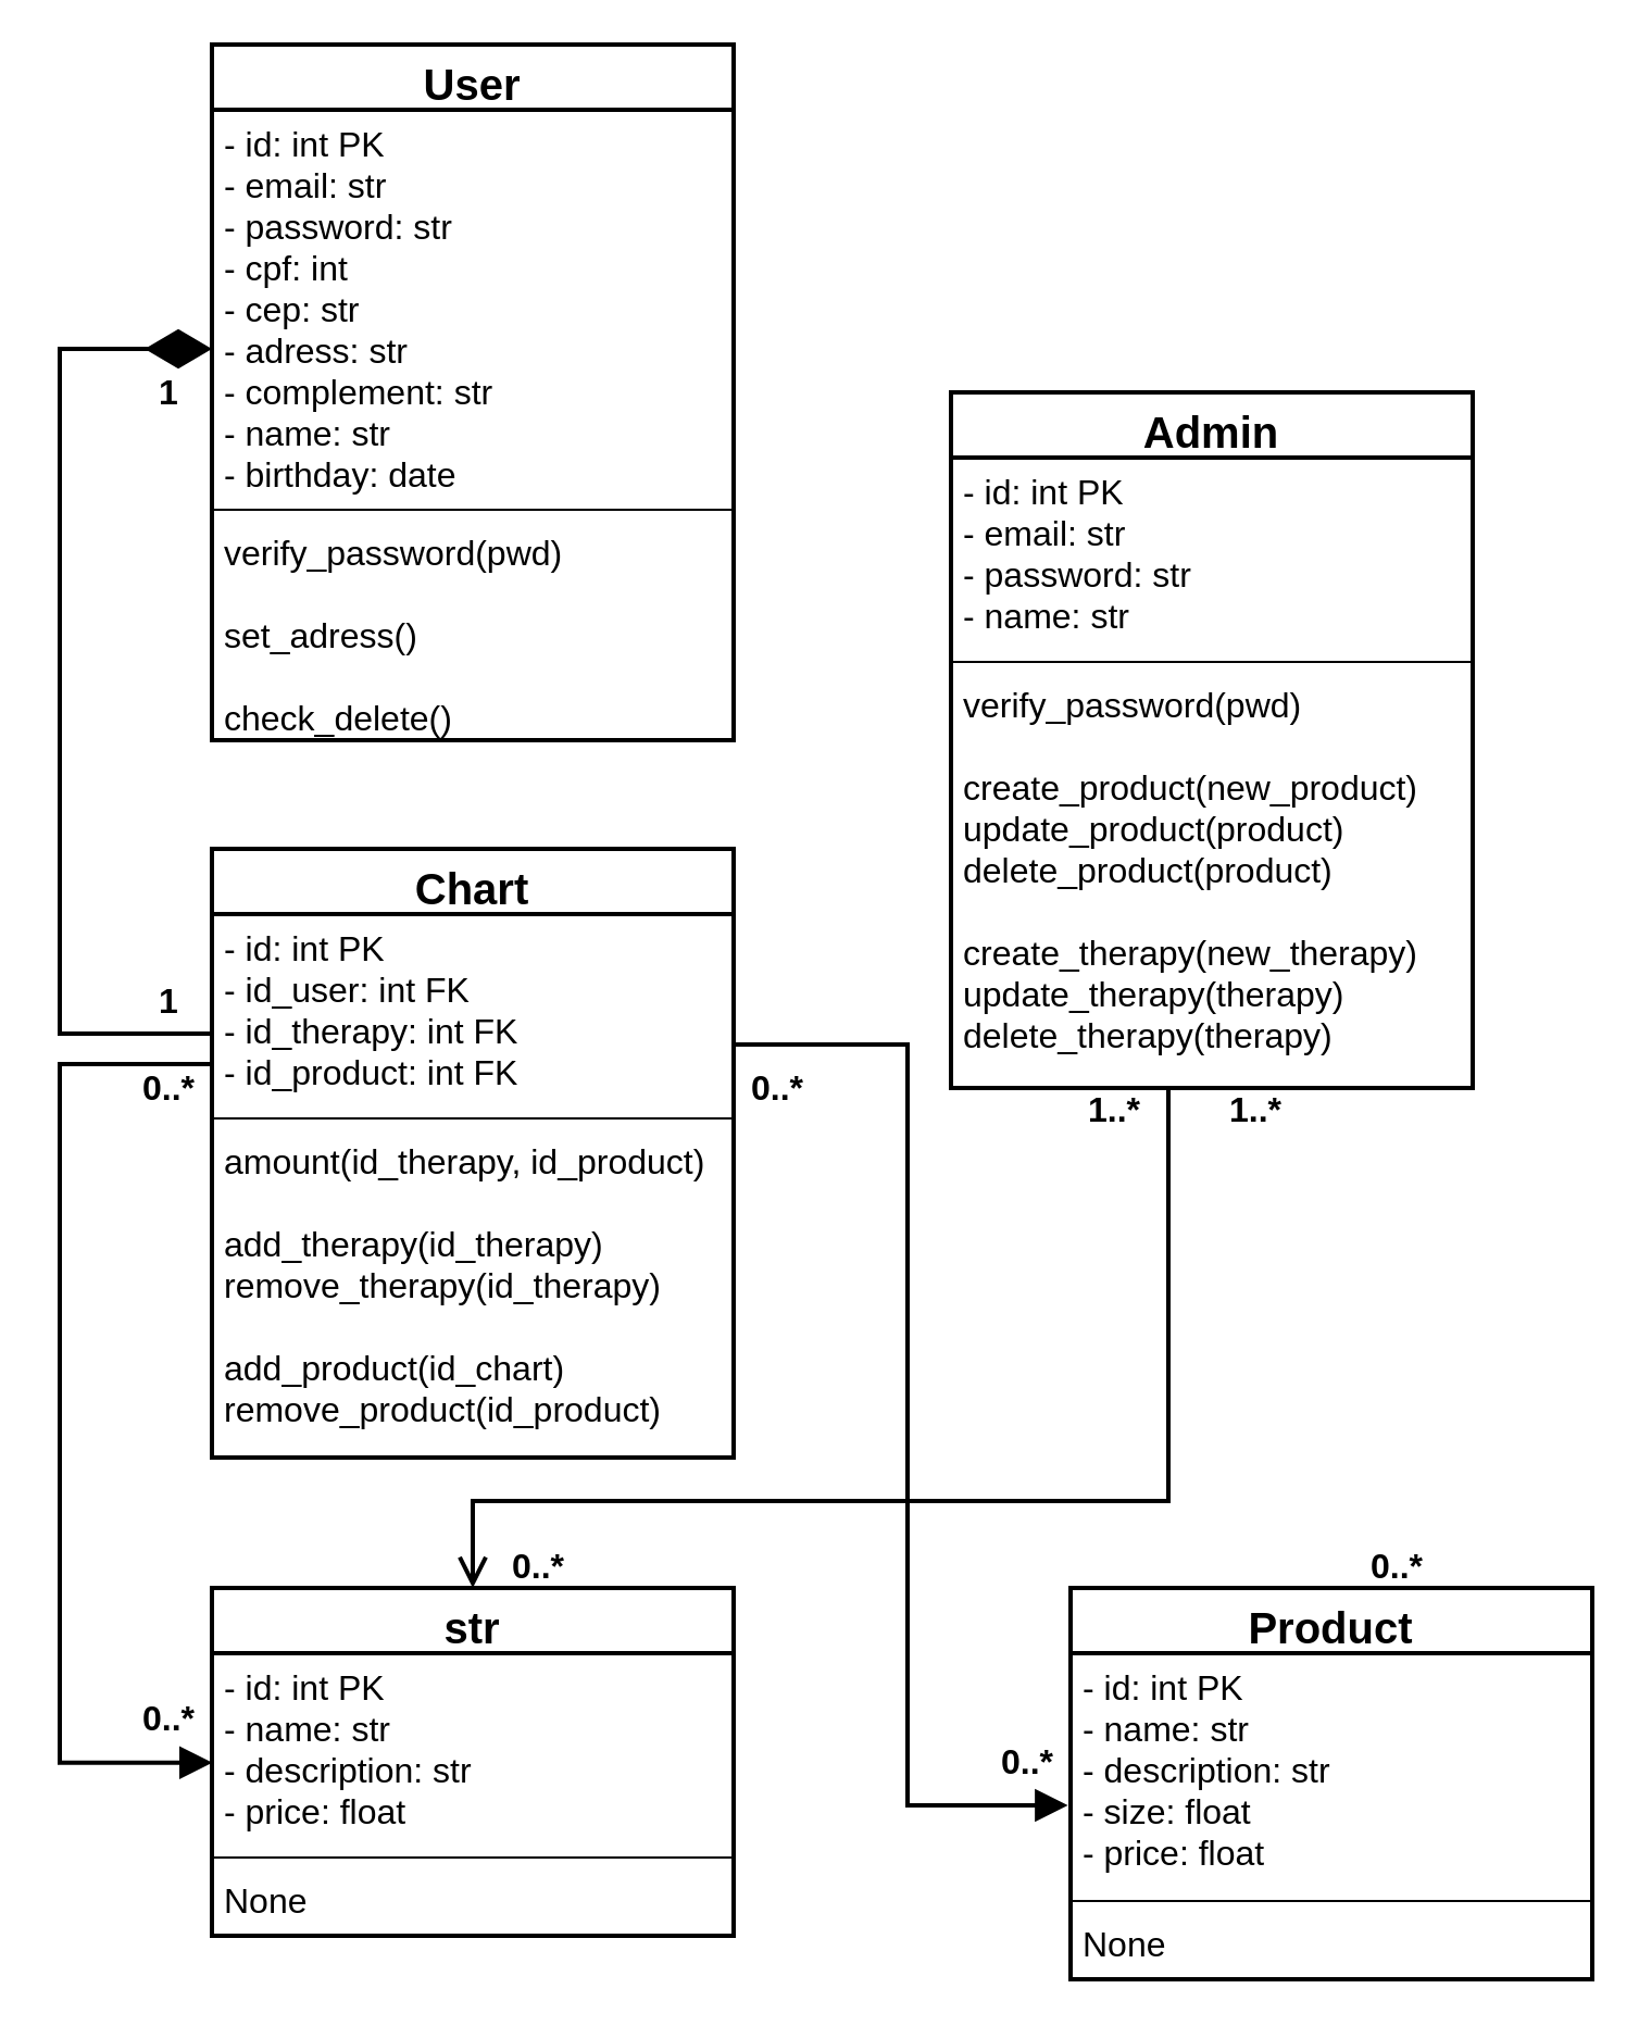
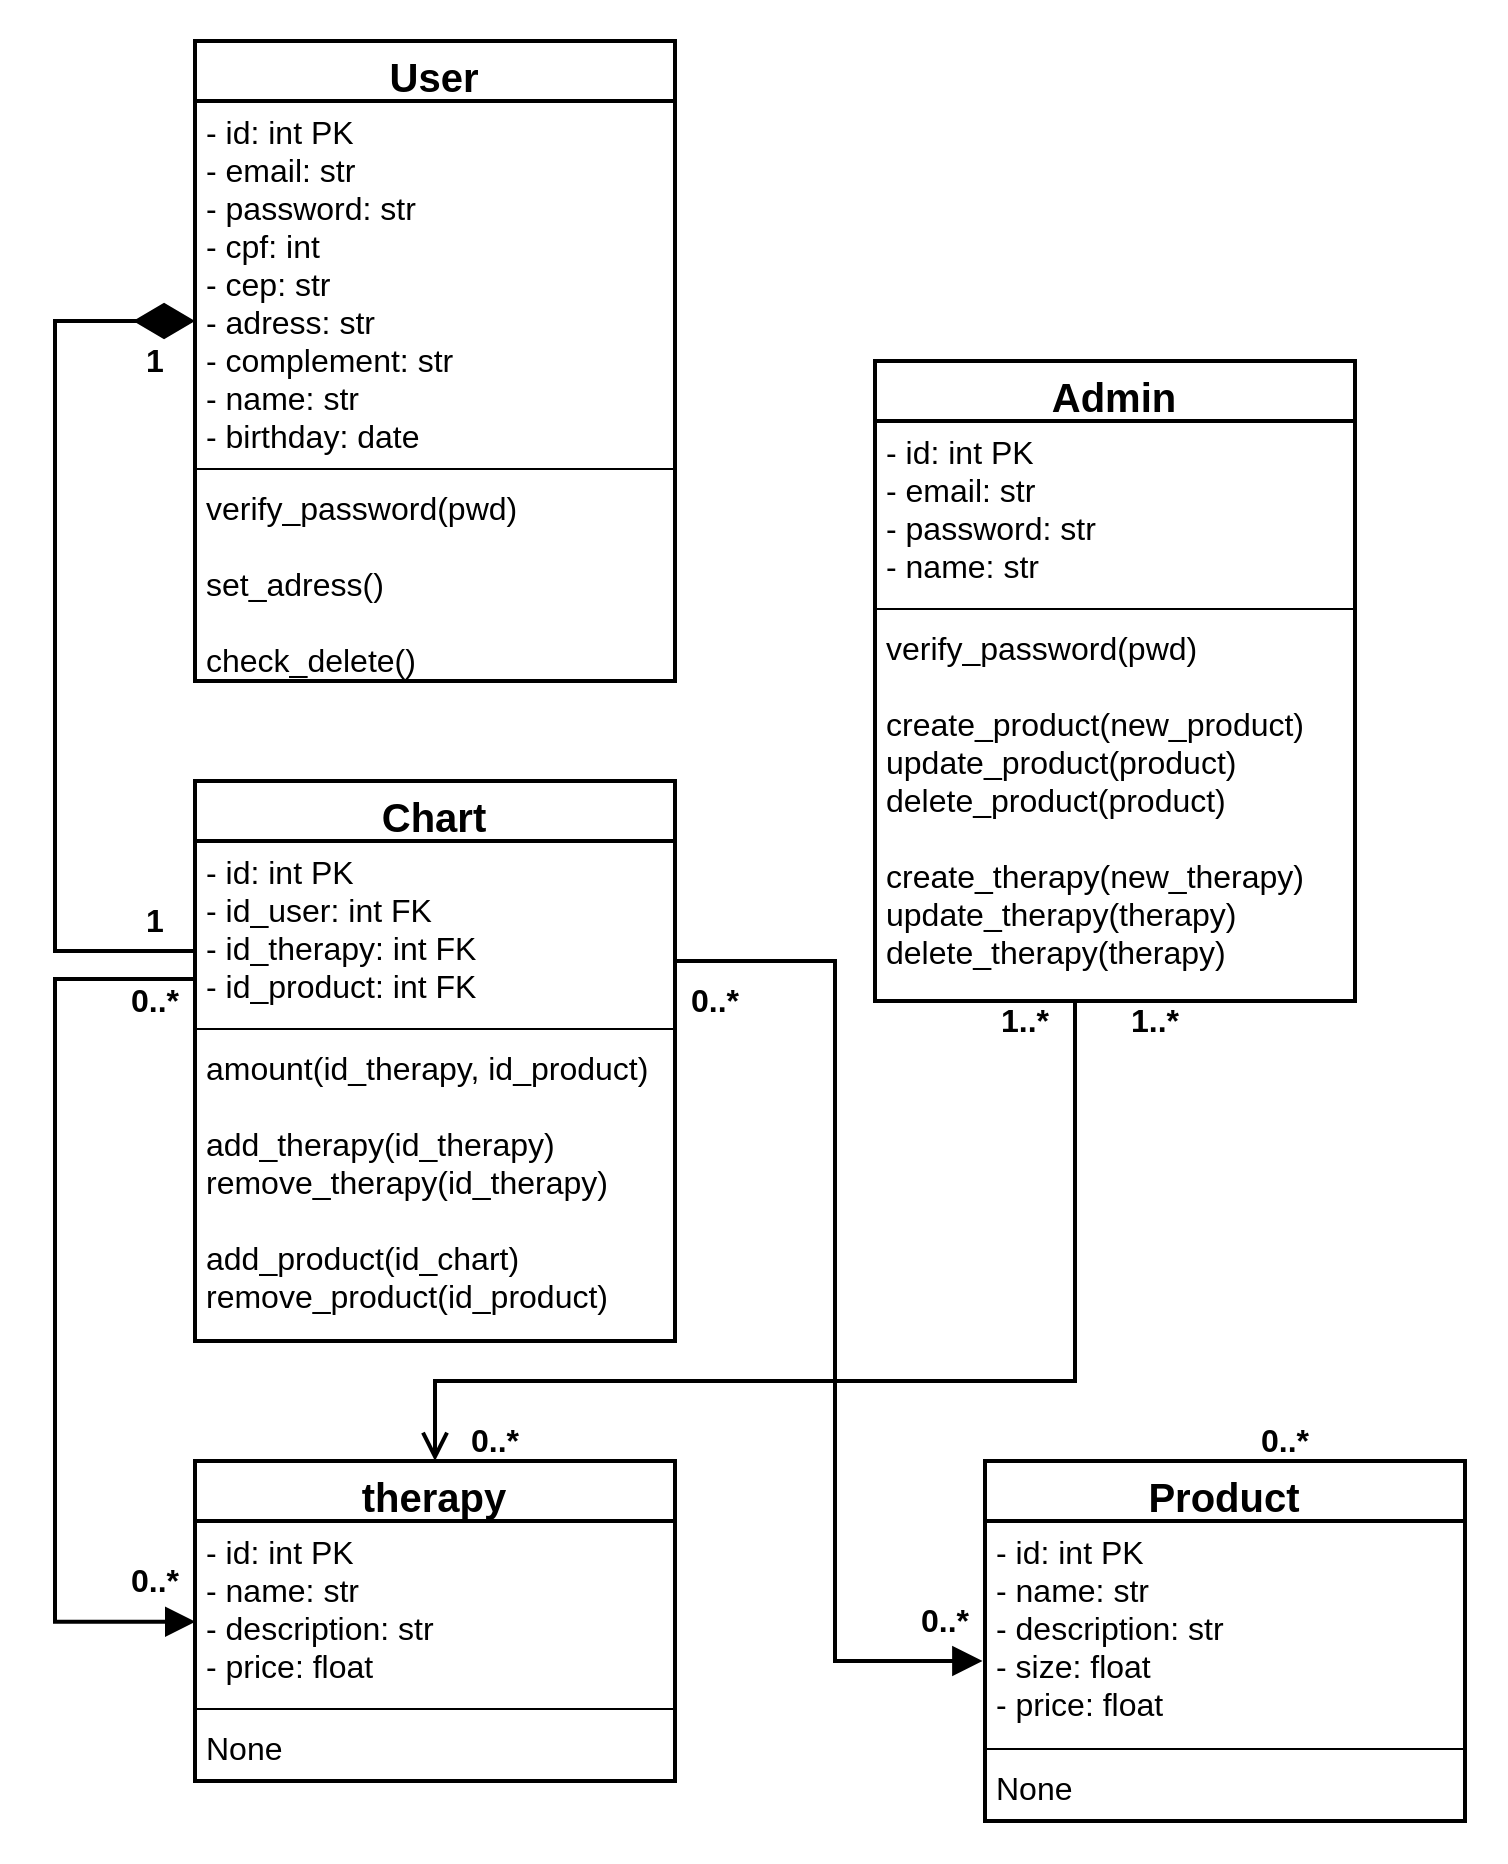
  <mxCell id="0" />
  <mxCell id="1" parent="0" />
  <mxCell id="2" value="User" style="swimlane;fontStyle=1;align=center;verticalAlign=top;childLayout=stackLayout;horizontal=1;startSize=30;horizontalStack=0;resizeParent=1;resizeParentMax=0;resizeLast=0;collapsible=1;marginBottom=0;strokeWidth=2;fontSize=20;" parent="1" vertex="1"><mxGeometry x="90" y="20" width="240" height="320" as="geometry" /></mxCell>
  <mxCell id="3" value="- id: int PK&#10;- email: str&#10;- password: str&#10;- cpf: int&#10;- cep: str&#10;- adress: str&#10;- complement: str&#10;- name: str&#10;- birthday: date" style="text;strokeColor=none;fillColor=none;align=left;verticalAlign=top;spacingLeft=4;spacingRight=4;overflow=hidden;rotatable=0;points=[[0,0.5],[1,0.5]];portConstraint=eastwest;fontSize=16;" parent="2" vertex="1"><mxGeometry y="30" width="240" height="180" as="geometry" /></mxCell>
  <mxCell id="4" value="" style="line;strokeWidth=1;fillColor=none;align=left;verticalAlign=middle;spacingTop=-1;spacingLeft=3;spacingRight=3;rotatable=0;labelPosition=right;points=[];portConstraint=eastwest;" parent="2" vertex="1"><mxGeometry y="210" width="240" height="8" as="geometry" /></mxCell>
  <mxCell id="5" value="verify_password(pwd)&#10;&#10;set_adress()&#10;&#10;check_delete()" style="text;strokeColor=none;fillColor=none;align=left;verticalAlign=top;spacingLeft=4;spacingRight=4;overflow=hidden;rotatable=0;points=[[0,0.5],[1,0.5]];portConstraint=eastwest;fontSize=16;" parent="2" vertex="1"><mxGeometry y="218" width="240" height="102" as="geometry" /></mxCell>
  <mxCell id="6" style="edgeStyle=orthogonalEdgeStyle;rounded=0;orthogonalLoop=1;jettySize=auto;html=1;entryX=0.5;entryY=0;entryDx=0;entryDy=0;endArrow=open;endFill=1;endSize=10;strokeWidth=2;fontSize=16;" edge="1" parent="1" source="7" target="15"><mxGeometry relative="1" as="geometry"><Array as="points"><mxPoint x="530" y="690" /><mxPoint x="210" y="690" /></Array></mxGeometry></mxCell>
  <mxCell id="7" value="Admin" style="swimlane;fontStyle=1;align=center;verticalAlign=top;childLayout=stackLayout;horizontal=1;startSize=30;horizontalStack=0;resizeParent=1;resizeParentMax=0;resizeLast=0;collapsible=1;marginBottom=0;strokeWidth=2;fontSize=20;" parent="1" vertex="1"><mxGeometry x="430" y="180" width="240" height="320" as="geometry" /></mxCell>
  <mxCell id="8" value="- id: int PK&#10;- email: str&#10;- password: str&#10;- name: str" style="text;strokeColor=none;fillColor=none;align=left;verticalAlign=top;spacingLeft=4;spacingRight=4;overflow=hidden;rotatable=0;points=[[0,0.5],[1,0.5]];portConstraint=eastwest;fontSize=16;" parent="7" vertex="1"><mxGeometry y="30" width="240" height="90" as="geometry" /></mxCell>
  <mxCell id="9" value="" style="line;strokeWidth=1;fillColor=none;align=left;verticalAlign=middle;spacingTop=-1;spacingLeft=3;spacingRight=3;rotatable=0;labelPosition=right;points=[];portConstraint=eastwest;" parent="7" vertex="1"><mxGeometry y="120" width="240" height="8" as="geometry" /></mxCell>
  <mxCell id="10" value="verify_password(pwd)&#10;&#10;create_product(new_product)&#10;update_product(product)&#10;delete_product(product)&#10;&#10;create_therapy(new_therapy)&#10;update_therapy(therapy)&#10;delete_therapy(therapy)&#10;&#10;" style="text;strokeColor=none;fillColor=none;align=left;verticalAlign=top;spacingLeft=4;spacingRight=4;overflow=hidden;rotatable=0;points=[[0,0.5],[1,0.5]];portConstraint=eastwest;fontSize=16;" parent="7" vertex="1"><mxGeometry y="128" width="240" height="192" as="geometry" /></mxCell>
  <mxCell id="11" value="Product" style="swimlane;fontStyle=1;align=center;verticalAlign=top;childLayout=stackLayout;horizontal=1;startSize=30;horizontalStack=0;resizeParent=1;resizeParentMax=0;resizeLast=0;collapsible=1;marginBottom=0;strokeWidth=2;fontSize=20;" parent="1" vertex="1"><mxGeometry x="485" y="730" width="240" height="180" as="geometry" /></mxCell>
  <mxCell id="12" value="- id: int PK&#10;- name: str&#10;- description: str&#10;- size: float&#10;- price: float" style="text;strokeColor=none;fillColor=none;align=left;verticalAlign=top;spacingLeft=4;spacingRight=4;overflow=hidden;rotatable=0;points=[[0,0.5],[1,0.5]];portConstraint=eastwest;fontSize=16;" parent="11" vertex="1"><mxGeometry y="30" width="240" height="110" as="geometry" /></mxCell>
  <mxCell id="13" value="" style="line;strokeWidth=1;fillColor=none;align=left;verticalAlign=middle;spacingTop=-1;spacingLeft=3;spacingRight=3;rotatable=0;labelPosition=right;points=[];portConstraint=eastwest;" parent="11" vertex="1"><mxGeometry y="140" width="240" height="8" as="geometry" /></mxCell>
  <mxCell id="14" value="None" style="text;strokeColor=none;fillColor=none;align=left;verticalAlign=top;spacingLeft=4;spacingRight=4;overflow=hidden;rotatable=0;points=[[0,0.5],[1,0.5]];portConstraint=eastwest;fontSize=16;" parent="11" vertex="1"><mxGeometry y="148" width="240" height="32" as="geometry" /></mxCell>
- <mxCell id="15" value="str" style="swimlane;fontStyle=1;align=center;verticalAlign=top;childLayout=stackLayout;horizontal=1;startSize=30;horizontalStack=0;resizeParent=1;resizeParentMax=0;resizeLast=0;collapsible=1;marginBottom=0;strokeWidth=2;fontSize=20;" parent="1" vertex="1"><mxGeometry x="90" y="730" width="240" height="160" as="geometry" /></mxCell>
+ <mxCell id="15" value="therapy" style="swimlane;fontStyle=1;align=center;verticalAlign=top;childLayout=stackLayout;horizontal=1;startSize=30;horizontalStack=0;resizeParent=1;resizeParentMax=0;resizeLast=0;collapsible=1;marginBottom=0;strokeWidth=2;fontSize=20;" parent="1" vertex="1"><mxGeometry x="90" y="730" width="240" height="160" as="geometry" /></mxCell>
  <mxCell id="16" value="- id: int PK&#10;- name: str&#10;- description: str&#10;- price: float&#10;" style="text;strokeColor=none;fillColor=none;align=left;verticalAlign=top;spacingLeft=4;spacingRight=4;overflow=hidden;rotatable=0;points=[[0,0.5],[1,0.5]];portConstraint=eastwest;fontSize=16;" parent="15" vertex="1"><mxGeometry y="30" width="240" height="90" as="geometry" /></mxCell>
  <mxCell id="17" value="" style="line;strokeWidth=1;fillColor=none;align=left;verticalAlign=middle;spacingTop=-1;spacingLeft=3;spacingRight=3;rotatable=0;labelPosition=right;points=[];portConstraint=eastwest;" parent="15" vertex="1"><mxGeometry y="120" width="240" height="8" as="geometry" /></mxCell>
  <mxCell id="18" value="None" style="text;strokeColor=none;fillColor=none;align=left;verticalAlign=top;spacingLeft=4;spacingRight=4;overflow=hidden;rotatable=0;points=[[0,0.5],[1,0.5]];portConstraint=eastwest;fontSize=16;" parent="15" vertex="1"><mxGeometry y="128" width="240" height="32" as="geometry" /></mxCell>
  <mxCell id="19" value="Chart" style="swimlane;fontStyle=1;align=center;verticalAlign=top;childLayout=stackLayout;horizontal=1;startSize=30;horizontalStack=0;resizeParent=1;resizeParentMax=0;resizeLast=0;collapsible=1;marginBottom=0;strokeWidth=2;fontSize=20;" parent="1" vertex="1"><mxGeometry x="90" y="390" width="240" height="280" as="geometry" /></mxCell>
  <mxCell id="20" value="- id: int PK&#10;- id_user: int FK&#10;- id_therapy: int FK&#10;- id_product: int FK" style="text;strokeColor=none;fillColor=none;align=left;verticalAlign=top;spacingLeft=4;spacingRight=4;overflow=hidden;rotatable=0;points=[[0,0.5],[1,0.5]];portConstraint=eastwest;fontSize=16;" parent="19" vertex="1"><mxGeometry y="30" width="240" height="90" as="geometry" /></mxCell>
  <mxCell id="21" value="" style="line;strokeWidth=1;fillColor=none;align=left;verticalAlign=middle;spacingTop=-1;spacingLeft=3;spacingRight=3;rotatable=0;labelPosition=right;points=[];portConstraint=eastwest;" parent="19" vertex="1"><mxGeometry y="120" width="240" height="8" as="geometry" /></mxCell>
  <mxCell id="22" value="amount(id_therapy, id_product)&#10;&#10;add_therapy(id_therapy)&#10;remove_therapy(id_therapy)&#10;&#10;add_product(id_chart)&#10;remove_product(id_product)" style="text;strokeColor=none;fillColor=none;align=left;verticalAlign=top;spacingLeft=4;spacingRight=4;overflow=hidden;rotatable=0;points=[[0,0.5],[1,0.5]];portConstraint=eastwest;fontSize=16;" parent="19" vertex="1"><mxGeometry y="128" width="240" height="152" as="geometry" /></mxCell>
  <mxCell id="23" style="edgeStyle=orthogonalEdgeStyle;rounded=0;orthogonalLoop=1;jettySize=auto;html=1;entryX=0;entryY=0.611;entryDx=0;entryDy=0;entryPerimeter=0;strokeWidth=2;endSize=25;endArrow=diamondThin;endFill=1;" edge="1" parent="1" source="20" target="3"><mxGeometry relative="1" as="geometry"><Array as="points"><mxPoint y="475" x="20" /><mxPoint y="160" x="20" /></Array></mxGeometry></mxCell>
  <mxCell id="24" style="edgeStyle=orthogonalEdgeStyle;rounded=0;orthogonalLoop=1;jettySize=auto;html=1;strokeWidth=2;endSize=10;exitX=0;exitY=0.627;exitDx=0;exitDy=0;exitPerimeter=0;entryX=0.001;entryY=0.56;entryDx=0;entryDy=0;entryPerimeter=0;endArrow=block;endFill=1;" edge="1" parent="1" source="20" target="16"><mxGeometry relative="1" as="geometry"><mxPoint x="50" y="740" as="targetPoint" /><Array as="points"><mxPoint y="489" x="20" /><mxPoint y="810" x="20" /></Array></mxGeometry></mxCell>
  <mxCell id="25" style="edgeStyle=orthogonalEdgeStyle;rounded=0;orthogonalLoop=1;jettySize=auto;html=1;strokeWidth=2;endSize=10;exitX=1;exitY=0.5;exitDx=0;exitDy=0;endArrow=block;endFill=1;entryX=-0.005;entryY=0.636;entryDx=0;entryDy=0;entryPerimeter=0;" edge="1" parent="1" source="20" target="12"><mxGeometry relative="1" as="geometry"><mxPoint x="470" y="840" as="targetPoint" /><Array as="points"><mxPoint x="330" y="480" /><mxPoint x="410" y="480" /><mxPoint x="410" y="830" /></Array></mxGeometry></mxCell>
  <mxCell id="26" value="1" style="text;html=1;align=center;verticalAlign=middle;resizable=0;points=[];autosize=1;fontStyle=1;fontSize=16;" vertex="1" parent="1"><mxGeometry x="60" y="170" width="20" height="20" as="geometry" /></mxCell>
  <mxCell id="27" value="1" style="text;html=1;align=center;verticalAlign=middle;resizable=0;points=[];autosize=1;fontStyle=1;fontSize=16;" vertex="1" parent="1"><mxGeometry x="60" y="450" width="20" height="20" as="geometry" /></mxCell>
  <mxCell id="28" value="0..*" style="text;html=1;align=center;verticalAlign=middle;resizable=0;points=[];autosize=1;fontStyle=1;fontSize=16;" vertex="1" parent="1"><mxGeometry x="50" y="780" width="40" height="20" as="geometry" /></mxCell>
  <mxCell id="29" value="0..*" style="text;html=1;align=center;verticalAlign=middle;resizable=0;points=[];autosize=1;fontStyle=1;fontSize=16;" vertex="1" parent="1"><mxGeometry x="50" y="490" width="40" height="20" as="geometry" /></mxCell>
  <mxCell id="30" value="0..*" style="text;html=1;align=center;verticalAlign=middle;resizable=0;points=[];autosize=1;fontStyle=1;fontSize=16;" vertex="1" parent="1"><mxGeometry x="330" y="490" width="40" height="20" as="geometry" /></mxCell>
  <mxCell id="31" value="0..*" style="text;html=1;align=center;verticalAlign=middle;resizable=0;points=[];autosize=1;fontStyle=1;fontSize=16;" vertex="1" parent="1"><mxGeometry x="445" y="800" width="40" height="20" as="geometry" /></mxCell>
  <mxCell id="32" value="0..*" style="text;html=1;align=center;verticalAlign=middle;resizable=0;points=[];autosize=1;fontStyle=1;fontSize=16;" vertex="1" parent="1"><mxGeometry x="615" y="710" width="40" height="20" as="geometry" /></mxCell>
  <mxCell id="33" value="1..*" style="text;html=1;align=center;verticalAlign=middle;resizable=0;points=[];autosize=1;fontStyle=1;fontSize=16;" vertex="1" parent="1"><mxGeometry x="550" y="500" width="40" height="20" as="geometry" /></mxCell>
  <mxCell id="34" value="0..*" style="text;html=1;align=center;verticalAlign=middle;resizable=0;points=[];autosize=1;fontStyle=1;fontSize=16;" vertex="1" parent="1"><mxGeometry x="220" y="710" width="40" height="20" as="geometry" /></mxCell>
  <mxCell id="35" value="1..*" style="text;html=1;align=center;verticalAlign=middle;resizable=0;points=[];autosize=1;fontStyle=1;fontSize=16;" vertex="1" parent="1"><mxGeometry x="485" y="500" width="40" height="20" as="geometry" /></mxCell>
